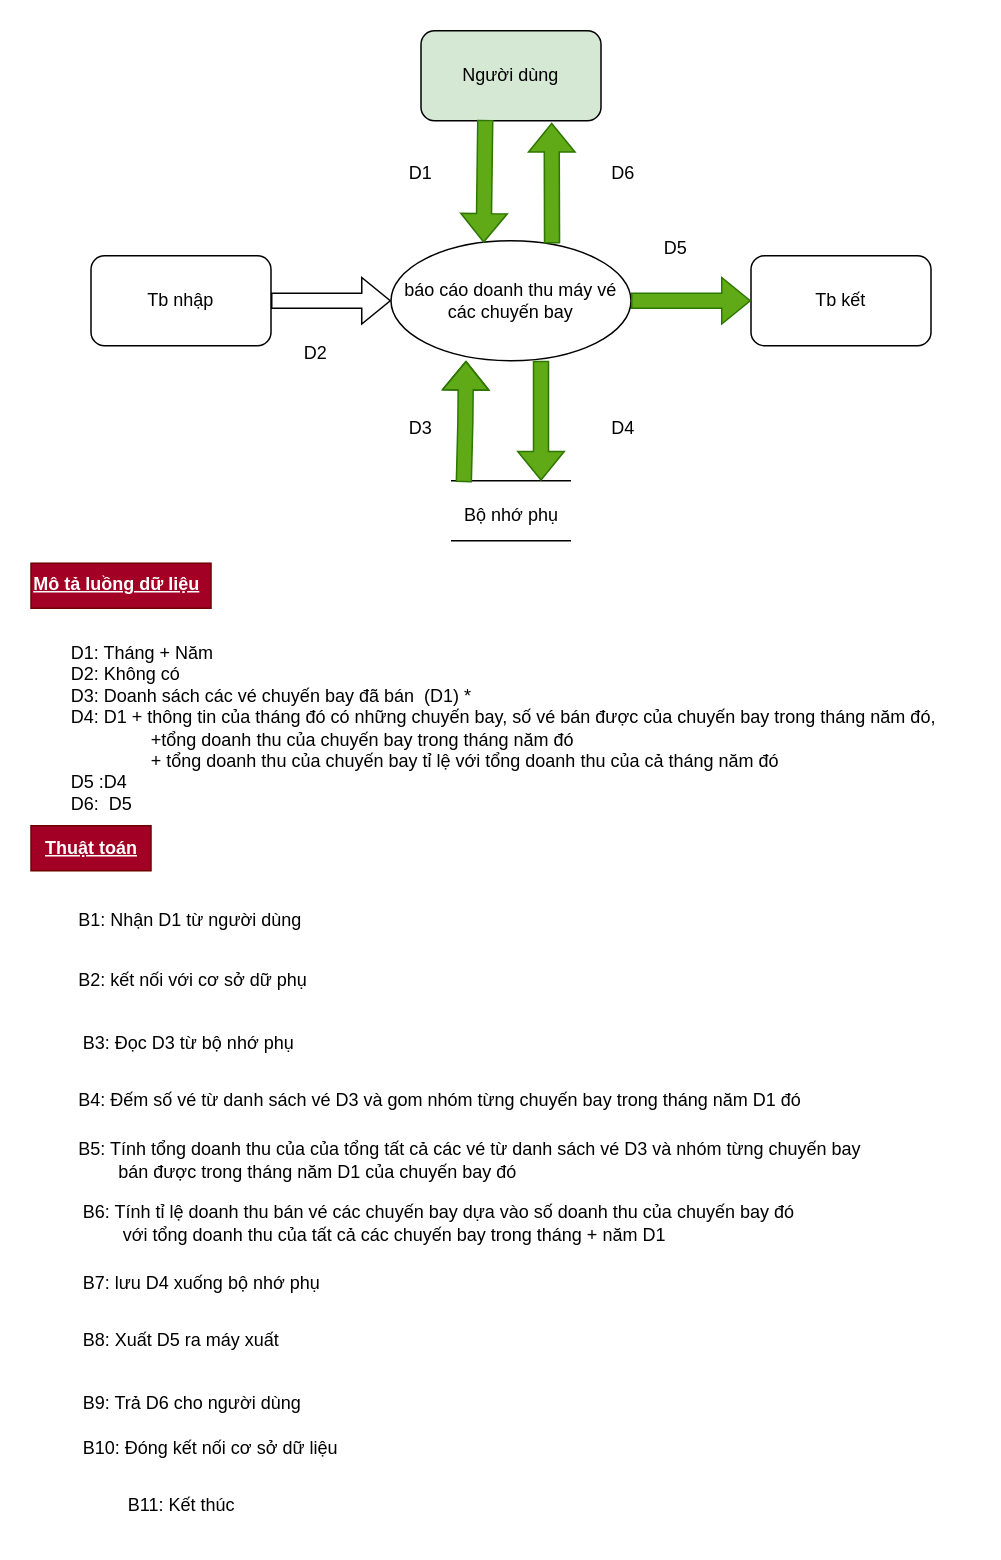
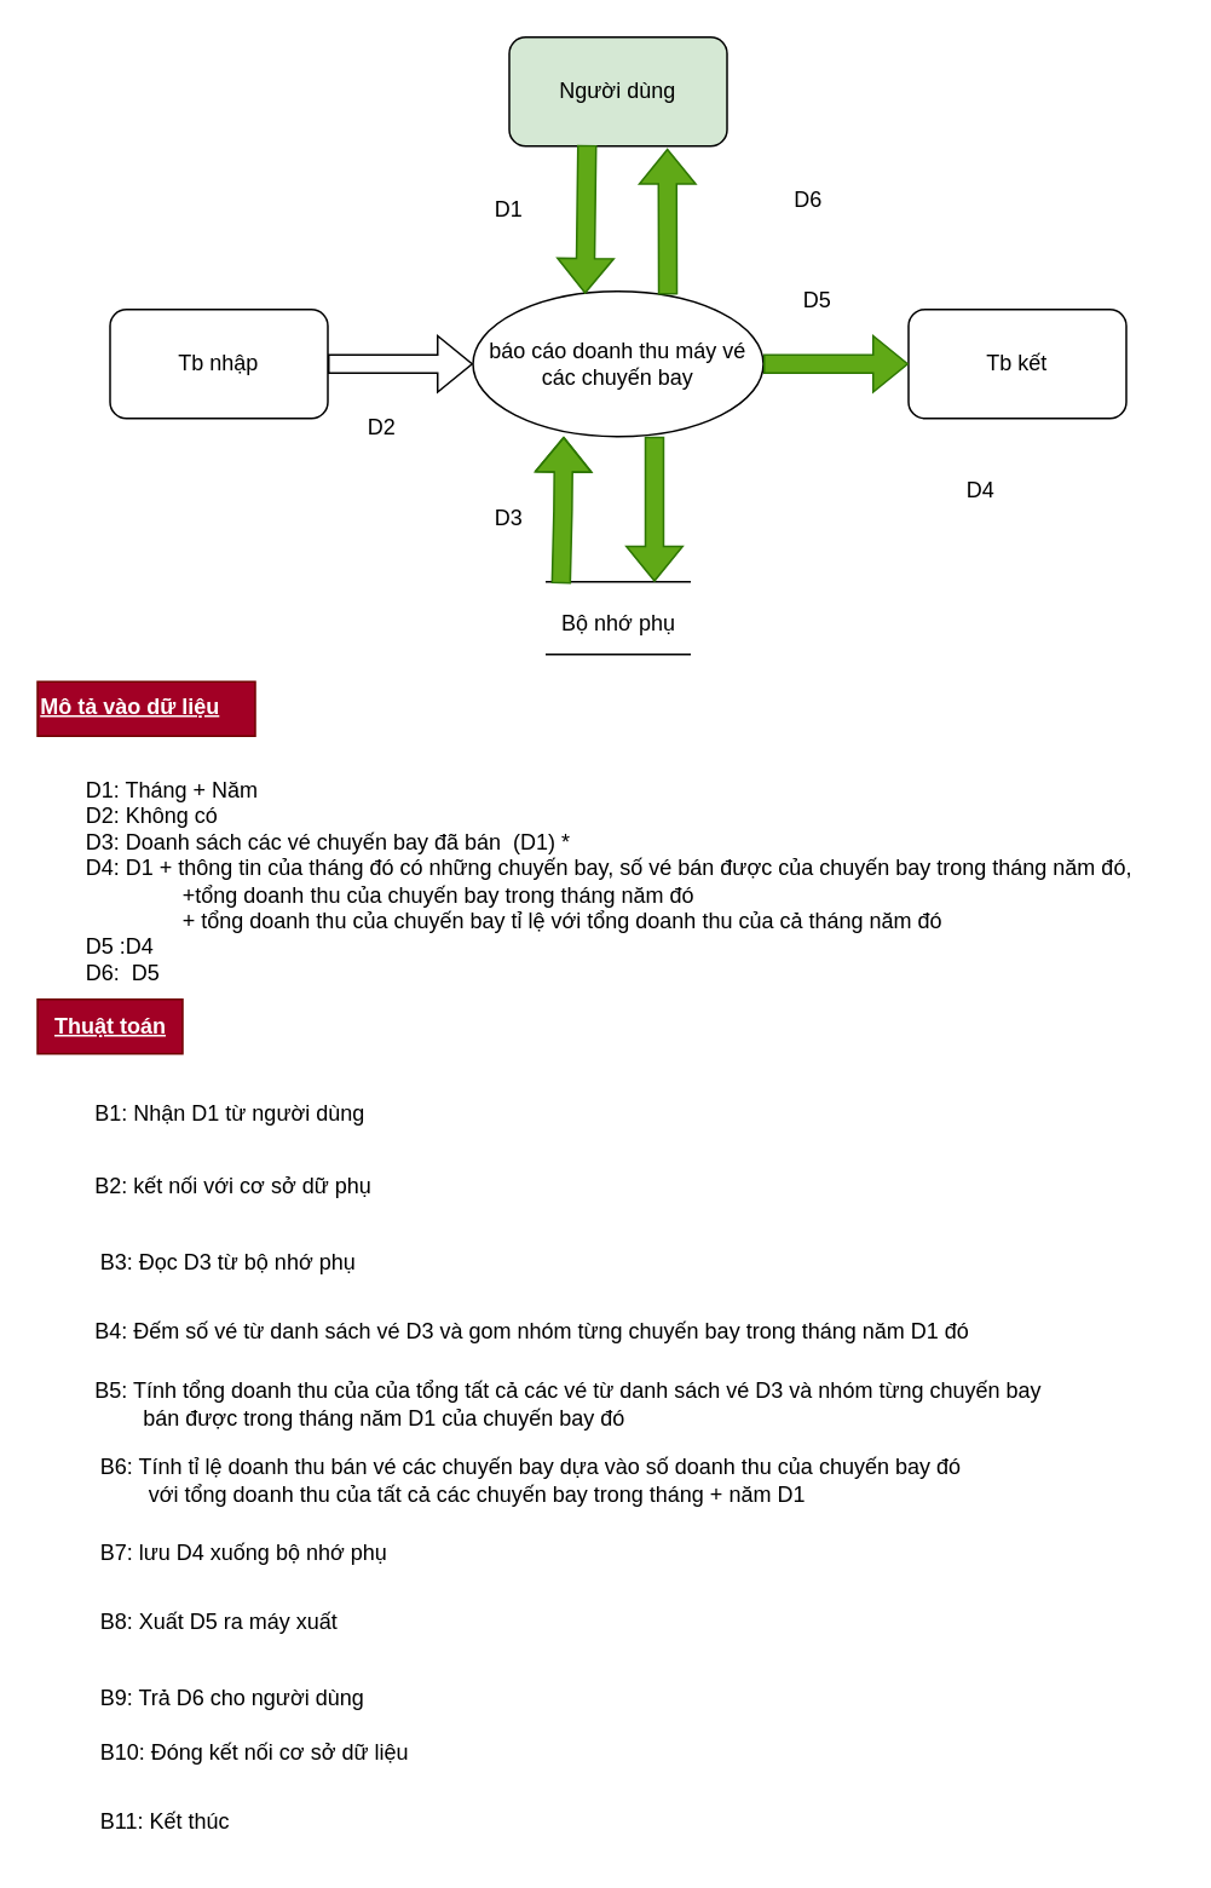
  <mxCell id="0" />
  <mxCell id="1" parent="0" />
  <mxCell id="2" value="báo cáo doanh thu máy vé các chuyến bay" style="ellipse;whiteSpace=wrap;html=1;" parent="1" vertex="1"><mxGeometry x="260" y="160" width="160" height="80" as="geometry" /></mxCell>
  <mxCell id="3" value="Người dùng" style="rounded=1;whiteSpace=wrap;html=1;fillColor=#d5e8d4;" parent="1" vertex="1"><mxGeometry x="280" y="20" width="120" height="60" as="geometry" /></mxCell>
  <mxCell id="4" value="Tb kết" style="rounded=1;whiteSpace=wrap;html=1;" parent="1" vertex="1"><mxGeometry x="500" y="170" width="120" height="60" as="geometry" /></mxCell>
  <mxCell id="5" value="Tb nhập" style="rounded=1;whiteSpace=wrap;html=1;" parent="1" vertex="1"><mxGeometry x="60" y="170" width="120" height="60" as="geometry" /></mxCell>
  <mxCell id="6" value="" style="shape=flexArrow;endArrow=classic;html=1;rounded=0;exitX=0.357;exitY=0.989;exitDx=0;exitDy=0;exitPerimeter=0;entryX=0.386;entryY=0.017;entryDx=0;entryDy=0;entryPerimeter=0;fillColor=#60a917;strokeColor=#2D7600;" parent="1" source="3" target="2" edge="1"><mxGeometry width="50" height="50" relative="1" as="geometry"><mxPoint x="300" y="180" as="sourcePoint" /><mxPoint x="350" y="130" as="targetPoint" /></mxGeometry></mxCell>
  <mxCell id="7" value="" style="shape=flexArrow;endArrow=classic;html=1;rounded=0;entryX=0.726;entryY=1.022;entryDx=0;entryDy=0;entryPerimeter=0;exitX=0.671;exitY=0.022;exitDx=0;exitDy=0;exitPerimeter=0;fillColor=#60a917;strokeColor=#2D7600;" parent="1" source="2" target="3" edge="1"><mxGeometry width="50" height="50" relative="1" as="geometry"><mxPoint x="340" y="170" as="sourcePoint" /><mxPoint x="390" y="120" as="targetPoint" /></mxGeometry></mxCell>
  <mxCell id="8" value="" style="shape=flexArrow;endArrow=classic;html=1;rounded=0;entryX=0;entryY=0.5;entryDx=0;entryDy=0;exitX=1;exitY=0.5;exitDx=0;exitDy=0;fillColor=#60a917;strokeColor=#2D7600;" parent="1" source="2" target="4" edge="1"><mxGeometry width="50" height="50" relative="1" as="geometry"><mxPoint x="360" y="170" as="sourcePoint" /><mxPoint x="410" y="120" as="targetPoint" /></mxGeometry></mxCell>
  <mxCell id="9" value="" style="shape=flexArrow;endArrow=classic;html=1;rounded=0;entryX=0;entryY=0.5;entryDx=0;entryDy=0;exitX=1;exitY=0.5;exitDx=0;exitDy=0;" parent="1" source="5" target="2" edge="1"><mxGeometry width="50" height="50" relative="1" as="geometry"><mxPoint x="360" y="170" as="sourcePoint" /><mxPoint x="410" y="120" as="targetPoint" /></mxGeometry></mxCell>
  <mxCell id="10" value="" style="endArrow=none;html=1;rounded=0;" parent="1" edge="1"><mxGeometry width="50" height="50" relative="1" as="geometry"><mxPoint x="300" y="320" as="sourcePoint" /><mxPoint x="380" y="320" as="targetPoint" /></mxGeometry></mxCell>
  <mxCell id="11" value="" style="endArrow=none;html=1;rounded=0;" parent="1" edge="1"><mxGeometry width="50" height="50" relative="1" as="geometry"><mxPoint x="300" y="360" as="sourcePoint" /><mxPoint x="380" y="360" as="targetPoint" /></mxGeometry></mxCell>
  <mxCell id="12" value="" style="shape=flexArrow;endArrow=classic;html=1;rounded=0;fillColor=#60a917;strokeColor=#2D7600;" parent="1" edge="1"><mxGeometry width="50" height="50" relative="1" as="geometry"><mxPoint x="308.56" y="320.96" as="sourcePoint" /><mxPoint x="310" y="240" as="targetPoint" /><Array as="points"><mxPoint x="309.56" y="280.96" /></Array></mxGeometry></mxCell>
  <mxCell id="13" value="" style="shape=flexArrow;endArrow=classic;html=1;rounded=0;fillColor=#60a917;strokeColor=#2D7600;exitX=0.625;exitY=1;exitDx=0;exitDy=0;exitPerimeter=0;" parent="1" source="2" edge="1"><mxGeometry width="50" height="50" relative="1" as="geometry"><mxPoint x="370" y="250" as="sourcePoint" /><mxPoint x="360" y="320" as="targetPoint" /></mxGeometry></mxCell>
  <mxCell id="14" value="Bộ nhớ phụ" style="text;html=1;align=center;verticalAlign=middle;resizable=0;points=[];autosize=1;strokeColor=none;fillColor=none;" parent="1" vertex="1"><mxGeometry x="295" y="328" width="90" height="30" as="geometry" /></mxCell>
  <mxCell id="15" value="&lt;div&gt;&lt;br&gt;&lt;/div&gt;D1: Tháng + Năm&lt;div&gt;D2: Không có&lt;/div&gt;&lt;div&gt;D3: Doanh sách các vé chuyến bay đã bán&amp;nbsp; (D1) *&lt;/div&gt;&lt;div&gt;D4: D1 + thông tin của tháng đó có những chuyến bay, số vé bán được của chuyến bay trong tháng năm đó,&amp;nbsp;&lt;/div&gt;&lt;div&gt;&lt;span style=&quot;white-space: pre;&quot;&gt;&#09;&lt;span style=&quot;white-space: pre;&quot;&gt;&#09;&lt;/span&gt;+&lt;/span&gt;tổng doanh thu của chuyến bay trong tháng năm đó&amp;nbsp;&lt;/div&gt;&lt;div&gt;&lt;span style=&quot;white-space: pre;&quot;&gt;&#09;&lt;/span&gt;&lt;span style=&quot;white-space: pre;&quot;&gt;&#09;&lt;/span&gt;+ tổng doanh thu của chuyến bay tỉ lệ với tổng doanh thu của cả tháng năm đó&lt;/div&gt;&lt;div&gt;D5 :D4&lt;/div&gt;&lt;div&gt;D6:&amp;nbsp; D5&lt;/div&gt;&lt;div&gt;&lt;br&gt;&lt;/div&gt;" style="text;html=1;align=left;verticalAlign=middle;resizable=0;points=[];autosize=1;strokeColor=none;fillColor=none;" parent="1" vertex="1"><mxGeometry x="45" y="405" width="600" height="160" as="geometry" /></mxCell>
  <mxCell id="16" value="&lt;b&gt;&lt;u&gt;Thuật toán&lt;/u&gt;&lt;/b&gt;" style="text;html=1;align=center;verticalAlign=middle;resizable=0;points=[];autosize=1;strokeColor=#6F0000;fillColor=#a20025;fontColor=#ffffff;" vertex="1" parent="1"><mxGeometry x="20" y="550" width="80" height="30" as="geometry" /></mxCell>
  <mxCell id="17" value="B1: Nhận D1 từ người dùng" style="text;html=1;align=left;verticalAlign=middle;resizable=0;points=[];autosize=1;strokeColor=none;fillColor=none;" vertex="1" parent="1"><mxGeometry x="50" y="598" width="170" height="30" as="geometry" /></mxCell>
  <mxCell id="18" value="B2: kết nối với cơ sở dữ phụ" style="text;html=1;align=left;verticalAlign=middle;resizable=0;points=[];autosize=1;strokeColor=none;fillColor=none;" vertex="1" parent="1"><mxGeometry x="50" y="638" width="170" height="30" as="geometry" /></mxCell>
  <mxCell id="19" value="B3: Đọc D3 từ bộ nhớ phụ" style="text;html=1;align=left;verticalAlign=middle;resizable=0;points=[];autosize=1;strokeColor=none;fillColor=none;" vertex="1" parent="1"><mxGeometry x="52.5" y="680" width="160" height="30" as="geometry" /></mxCell>
  <mxCell id="20" value="B4: Đếm số vé từ danh sách vé D3 và gom nhóm từng chuyến bay trong tháng năm D1 đó&amp;nbsp;" style="text;html=1;align=left;verticalAlign=middle;resizable=0;points=[];autosize=1;strokeColor=none;fillColor=none;" vertex="1" parent="1"><mxGeometry x="50" y="718" width="510" height="30" as="geometry" /></mxCell>
  <mxCell id="21" value="B5: Tính tổng doanh thu của của tổng tất cả các vé từ danh sách vé D3 và nhóm từng chuyến bay&lt;br&gt;&lt;span style=&quot;white-space: pre;&quot;&gt;&#09;&lt;/span&gt;bán được trong tháng năm D1 của chuyến bay đó" style="text;html=1;align=left;verticalAlign=middle;resizable=0;points=[];autosize=1;strokeColor=none;fillColor=none;" vertex="1" parent="1"><mxGeometry x="50" y="753" width="550" height="40" as="geometry" /></mxCell>
  <mxCell id="22" value="B6: Tính tỉ lệ doanh thu bán vé các chuyến bay dựa vào số doanh thu của chuyến bay đó&amp;nbsp;&lt;br&gt;&lt;span style=&quot;white-space: pre;&quot;&gt;&#09;&lt;/span&gt;với&amp;nbsp;tổng doanh thu của tất cả các chuyến bay trong tháng + năm D1" style="text;html=1;align=left;verticalAlign=middle;resizable=0;points=[];autosize=1;strokeColor=none;fillColor=none;" vertex="1" parent="1"><mxGeometry x="52.5" y="795" width="500" height="40" as="geometry" /></mxCell>
  <mxCell id="23" value="B7: lưu D4 xuống bộ nhớ phụ" style="text;html=1;align=left;verticalAlign=middle;resizable=0;points=[];autosize=1;strokeColor=none;fillColor=none;" vertex="1" parent="1"><mxGeometry x="52.5" y="840" width="180" height="30" as="geometry" /></mxCell>
  <mxCell id="24" value="B8: Xuất D5 ra máy xuất" style="text;html=1;align=left;verticalAlign=middle;resizable=0;points=[];autosize=1;strokeColor=none;fillColor=none;" vertex="1" parent="1"><mxGeometry x="52.5" y="878" width="150" height="30" as="geometry" /></mxCell>
  <mxCell id="25" value="B9: Trả D6 cho người dùng" style="text;html=1;align=left;verticalAlign=middle;resizable=0;points=[];autosize=1;strokeColor=none;fillColor=none;" vertex="1" parent="1"><mxGeometry x="52.5" y="920" width="170" height="30" as="geometry" /></mxCell>
  <mxCell id="26" value="B10: Đóng kết nối cơ sở dữ liệu" style="text;html=1;align=left;verticalAlign=middle;resizable=0;points=[];autosize=1;strokeColor=none;fillColor=none;" vertex="1" parent="1"><mxGeometry x="52.5" y="950" width="190" height="30" as="geometry" /></mxCell>
- <mxCell id="27" value="B11: Kết thúc" style="text;html=1;align=left;verticalAlign=middle;resizable=0;points=[];autosize=1;strokeColor=none;fillColor=none;" vertex="1" parent="1"><mxGeometry x="82.5" y="988" width="90" height="30" as="geometry" /></mxCell>
- <mxCell id="28" value="&lt;div style=&quot;text-align: center;&quot;&gt;&lt;span style=&quot;background-color: initial;&quot;&gt;&lt;font color=&quot;#ffffff&quot;&gt;&lt;b&gt;&lt;u&gt;Mô tả luồng dữ liệu&lt;/u&gt;&lt;/b&gt;&lt;/font&gt;&lt;/span&gt;&lt;/div&gt;" style="text;whiteSpace=wrap;html=1;fillColor=#a20025;fontColor=#ffffff;strokeColor=#6F0000;" vertex="1" parent="1"><mxGeometry x="20" y="375" width="120" height="30" as="geometry" /></mxCell>
+ <mxCell id="27" value="B11: Kết thúc" style="text;html=1;align=left;verticalAlign=middle;resizable=0;points=[];autosize=1;strokeColor=none;fillColor=none;" vertex="1" parent="1"><mxGeometry x="52.5" y="988" width="90" height="30" as="geometry" /></mxCell>
+ <mxCell id="28" value="&lt;div style=&quot;text-align: center;&quot;&gt;&lt;span style=&quot;background-color: initial;&quot;&gt;&lt;font color=&quot;#ffffff&quot;&gt;&lt;b&gt;&lt;u&gt;Mô tả vào dữ liệu&lt;/u&gt;&lt;/b&gt;&lt;/font&gt;&lt;/span&gt;&lt;/div&gt;" style="text;whiteSpace=wrap;html=1;fillColor=#a20025;fontColor=#ffffff;strokeColor=#6F0000;" vertex="1" parent="1"><mxGeometry x="20" y="375" width="120" height="30" as="geometry" /></mxCell>
  <mxCell id="29" value="D1" style="text;html=1;align=center;verticalAlign=middle;whiteSpace=wrap;rounded=0;" vertex="1" parent="1"><mxGeometry x="250" y="100" width="60" height="30" as="geometry" /></mxCell>
  <mxCell id="30" value="D2" style="text;html=1;align=center;verticalAlign=middle;whiteSpace=wrap;rounded=0;" vertex="1" parent="1"><mxGeometry x="180" y="220" width="60" height="30" as="geometry" /></mxCell>
  <mxCell id="31" value="D3" style="text;html=1;align=center;verticalAlign=middle;whiteSpace=wrap;rounded=0;" vertex="1" parent="1"><mxGeometry x="250" y="270" width="60" height="30" as="geometry" /></mxCell>
- <mxCell id="32" value="D4" style="text;html=1;align=center;verticalAlign=middle;whiteSpace=wrap;rounded=0;" vertex="1" parent="1"><mxGeometry x="385" y="270" width="60" height="30" as="geometry" /></mxCell>
+ <mxCell id="32" value="D4" style="text;html=1;align=center;verticalAlign=middle;whiteSpace=wrap;rounded=0;" vertex="1" parent="1"><mxGeometry x="510" y="255" width="60" height="30" as="geometry" /></mxCell>
  <mxCell id="33" value="D5" style="text;html=1;align=center;verticalAlign=middle;whiteSpace=wrap;rounded=0;" vertex="1" parent="1"><mxGeometry x="420" y="150" width="60" height="30" as="geometry" /></mxCell>
- <mxCell id="34" value="D6" style="text;html=1;align=center;verticalAlign=middle;whiteSpace=wrap;rounded=0;" vertex="1" parent="1"><mxGeometry x="385" y="100" width="60" height="30" as="geometry" /></mxCell>
+ <mxCell id="34" value="D6" style="text;html=1;align=center;verticalAlign=middle;whiteSpace=wrap;rounded=0;" vertex="1" parent="1"><mxGeometry x="415" y="95" width="60" height="30" as="geometry" /></mxCell>
